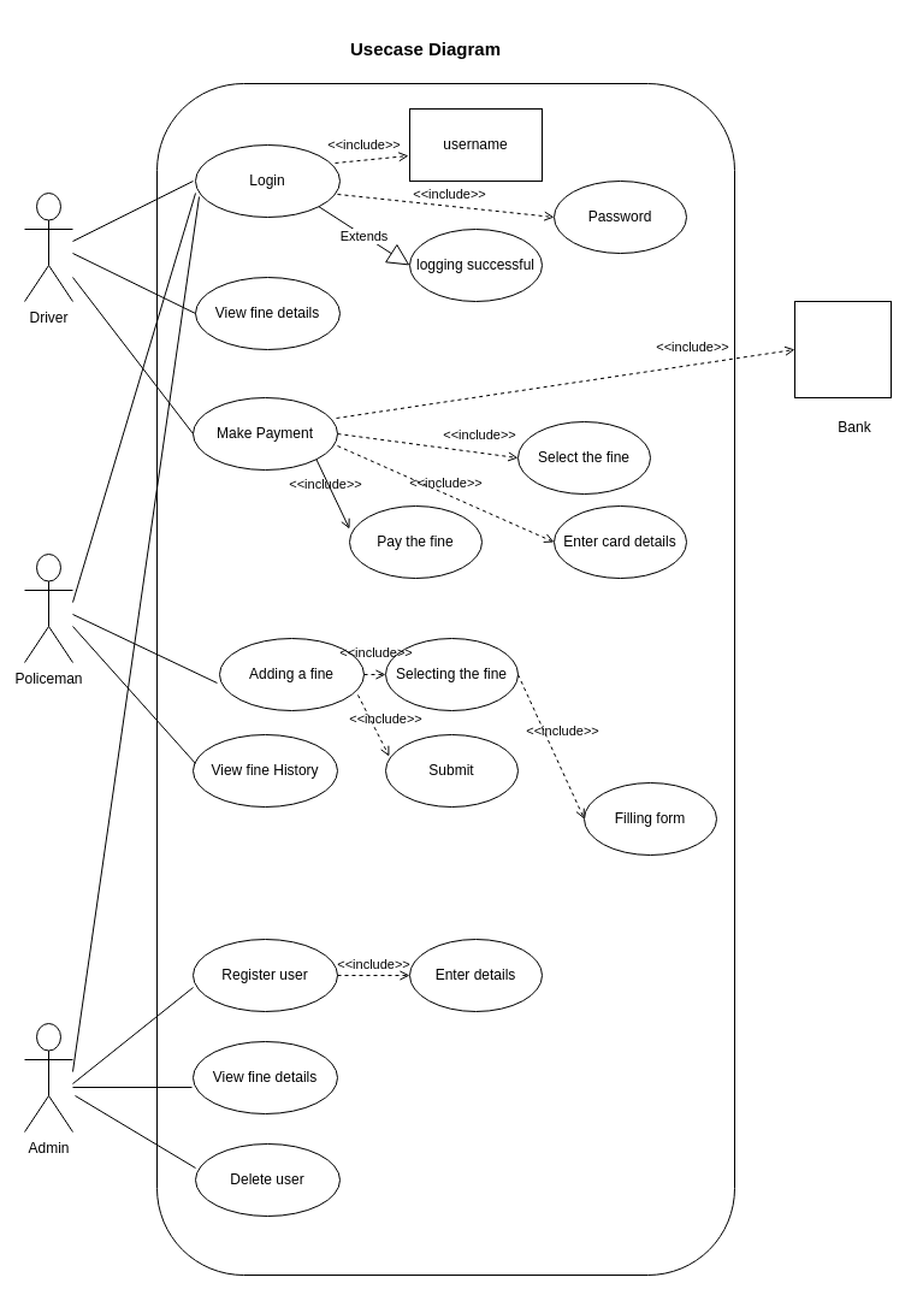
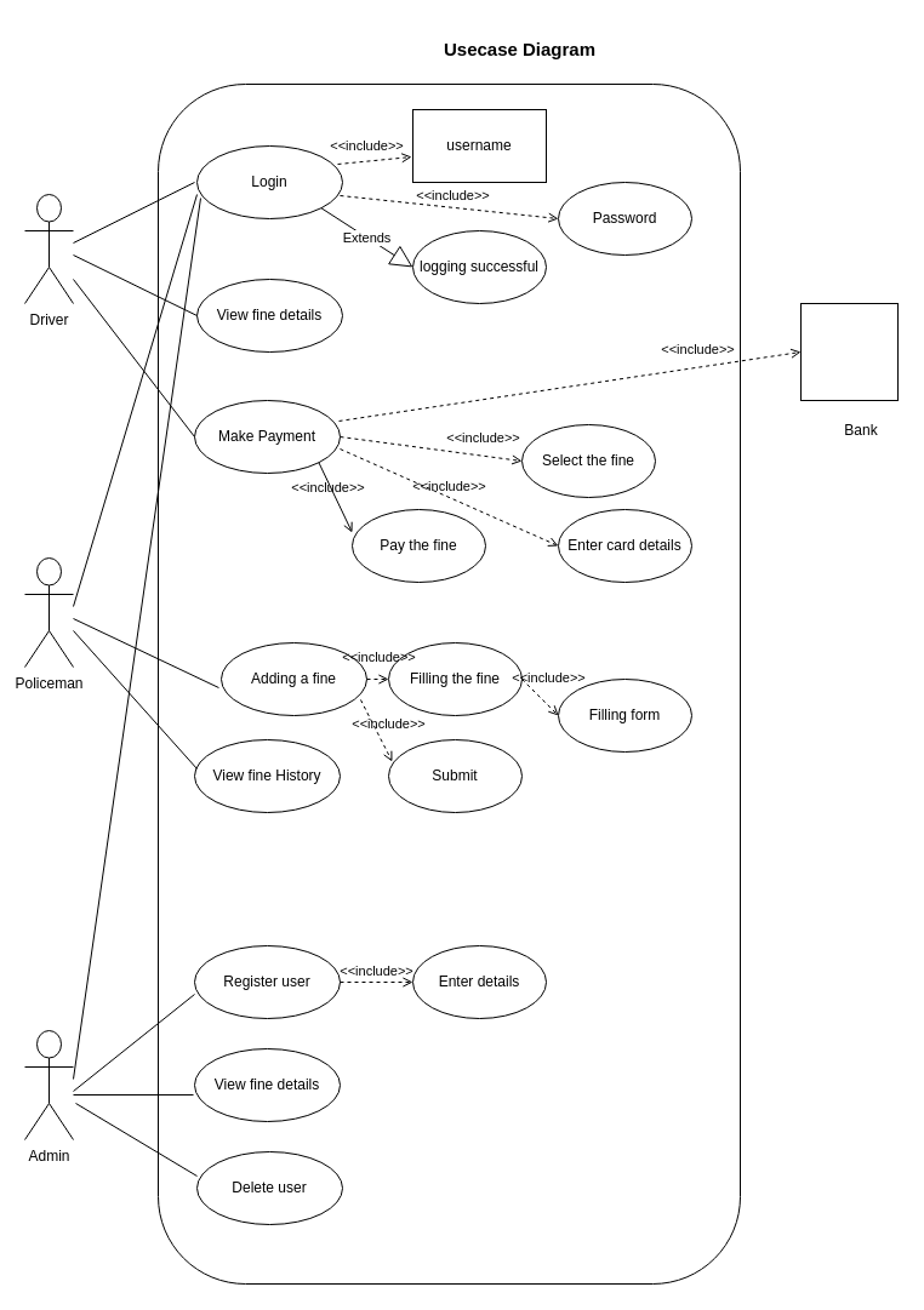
  <mxCell id="0" />
  <mxCell id="1" parent="0" />
  <mxCell id="2" value="" style="rounded=1;whiteSpace=wrap;html=1;flipV=1;flipH=1;" parent="1" vertex="1"><mxGeometry x="130" y="69" width="480" height="990" as="geometry" /></mxCell>
- <mxCell id="3" value="&lt;b&gt;&lt;font style=&quot;font-size: 15px&quot;&gt;Usecase Diagram&lt;/font&gt;&lt;/b&gt;" style="text;html=1;strokeColor=none;fillColor=none;align=center;verticalAlign=middle;whiteSpace=wrap;rounded=0;" parent="1" vertex="1"><mxGeometry x="282" y="20" width="143" height="40" as="geometry" /></mxCell>
+ <mxCell id="3" value="&lt;b&gt;&lt;font style=&quot;font-size: 15px&quot;&gt;Usecase Diagram&lt;/font&gt;&lt;/b&gt;" style="text;html=1;strokeColor=none;fillColor=none;align=center;verticalAlign=middle;whiteSpace=wrap;rounded=0;" parent="1" vertex="1"><mxGeometry x="357" y="20" width="143" height="40" as="geometry" /></mxCell>
  <mxCell id="4" value="Driver" style="shape=umlActor;verticalLabelPosition=bottom;labelBackgroundColor=#ffffff;verticalAlign=top;html=1;" parent="1" vertex="1"><mxGeometry x="20" y="160" width="40" height="90" as="geometry" /></mxCell>
  <mxCell id="5" value="Policeman" style="shape=umlActor;verticalLabelPosition=bottom;labelBackgroundColor=#ffffff;verticalAlign=top;html=1;" parent="1" vertex="1"><mxGeometry x="20" y="460" width="40" height="90" as="geometry" /></mxCell>
  <mxCell id="6" value="Admin" style="shape=umlActor;verticalLabelPosition=bottom;labelBackgroundColor=#ffffff;verticalAlign=top;html=1;" parent="1" vertex="1"><mxGeometry x="20" y="850" width="40" height="90" as="geometry" /></mxCell>
  <mxCell id="7" value="Login" style="ellipse;whiteSpace=wrap;html=1;" parent="1" vertex="1"><mxGeometry x="162" y="120" width="120" height="60" as="geometry" /></mxCell>
  <mxCell id="8" value="username" style="whiteSpace=wrap;html=1;rounded=0;" parent="1" vertex="1"><mxGeometry x="340" y="90" width="110" height="60" as="geometry" /></mxCell>
  <mxCell id="9" value="Password" style="ellipse;whiteSpace=wrap;html=1;" parent="1" vertex="1"><mxGeometry x="460" y="150" width="110" height="60" as="geometry" /></mxCell>
  <mxCell id="10" value="logging successful" style="ellipse;whiteSpace=wrap;html=1;" parent="1" vertex="1"><mxGeometry x="340" y="190" width="110" height="60" as="geometry" /></mxCell>
  <mxCell id="11" value="&amp;lt;&amp;lt;include&amp;gt;&amp;gt;" style="edgeStyle=none;html=1;endArrow=open;verticalAlign=bottom;dashed=1;labelBackgroundColor=none;entryX=-0.009;entryY=0.65;entryDx=0;entryDy=0;entryPerimeter=0;exitX=0.967;exitY=0.25;exitDx=0;exitDy=0;exitPerimeter=0;" parent="1" source="7" target="8" edge="1"><mxGeometry x="-0.228" y="4" width="160" relative="1" as="geometry"><mxPoint x="250" y="130" as="sourcePoint" /><mxPoint x="410" y="130" as="targetPoint" /><mxPoint as="offset" /></mxGeometry></mxCell>
  <mxCell id="12" value="&amp;lt;&amp;lt;include&amp;gt;&amp;gt;" style="edgeStyle=none;html=1;endArrow=open;verticalAlign=bottom;dashed=1;labelBackgroundColor=none;exitX=0.983;exitY=0.683;exitDx=0;exitDy=0;exitPerimeter=0;entryX=0;entryY=0.5;entryDx=0;entryDy=0;" parent="1" source="7" target="9" edge="1"><mxGeometry x="0.024" y="1" width="160" relative="1" as="geometry"><mxPoint x="280" y="170" as="sourcePoint" /><mxPoint x="438" y="180" as="targetPoint" /><mxPoint as="offset" /></mxGeometry></mxCell>
  <mxCell id="13" value="Extends" style="endArrow=block;endSize=16;endFill=0;html=1;entryX=0;entryY=0.5;entryDx=0;entryDy=0;exitX=1;exitY=1;exitDx=0;exitDy=0;" parent="1" source="7" target="10" edge="1"><mxGeometry width="160" relative="1" as="geometry"><mxPoint x="190" y="210" as="sourcePoint" /><mxPoint x="350" y="210" as="targetPoint" /></mxGeometry></mxCell>
  <mxCell id="14" value="" style="endArrow=none;html=1;" parent="1" edge="1"><mxGeometry width="50" height="50" relative="1" as="geometry"><mxPoint x="60" y="200" as="sourcePoint" /><mxPoint x="160" y="150" as="targetPoint" /></mxGeometry></mxCell>
  <mxCell id="15" value="View fine details" style="ellipse;whiteSpace=wrap;html=1;" parent="1" vertex="1"><mxGeometry x="162" y="230" width="120" height="60" as="geometry" /></mxCell>
  <mxCell id="16" value="Make Payment" style="ellipse;whiteSpace=wrap;html=1;" parent="1" vertex="1"><mxGeometry x="160" y="330" width="120" height="60" as="geometry" /></mxCell>
  <mxCell id="17" value="Select the fine" style="ellipse;whiteSpace=wrap;html=1;" parent="1" vertex="1"><mxGeometry x="430" y="350" width="110" height="60" as="geometry" /></mxCell>
  <mxCell id="18" value="Enter card details" style="ellipse;whiteSpace=wrap;html=1;" parent="1" vertex="1"><mxGeometry x="460" y="420" width="110" height="60" as="geometry" /></mxCell>
  <mxCell id="19" value="Pay the fine" style="ellipse;whiteSpace=wrap;html=1;" parent="1" vertex="1"><mxGeometry x="290" y="420" width="110" height="60" as="geometry" /></mxCell>
  <mxCell id="20" value="" style="endArrow=none;html=1;entryX=0;entryY=0.5;entryDx=0;entryDy=0;" parent="1" target="15" edge="1"><mxGeometry width="50" height="50" relative="1" as="geometry"><mxPoint x="60" y="210" as="sourcePoint" /><mxPoint x="170" y="240" as="targetPoint" /></mxGeometry></mxCell>
  <mxCell id="21" value="" style="endArrow=none;html=1;entryX=0;entryY=0.5;entryDx=0;entryDy=0;" parent="1" target="16" edge="1"><mxGeometry width="50" height="50" relative="1" as="geometry"><mxPoint x="60" y="230" as="sourcePoint" /><mxPoint x="240" y="310" as="targetPoint" /></mxGeometry></mxCell>
  <mxCell id="22" value="&amp;lt;&amp;lt;include&amp;gt;&amp;gt;" style="edgeStyle=none;html=1;endArrow=open;verticalAlign=bottom;dashed=1;labelBackgroundColor=none;entryX=0;entryY=0.5;entryDx=0;entryDy=0;exitX=1;exitY=0.5;exitDx=0;exitDy=0;" parent="1" source="16" target="17" edge="1"><mxGeometry x="0.56" y="6" width="160" relative="1" as="geometry"><mxPoint x="377.03" y="313" as="sourcePoint" /><mxPoint x="440" y="307" as="targetPoint" /><mxPoint as="offset" /></mxGeometry></mxCell>
  <mxCell id="23" value="&amp;lt;&amp;lt;include&amp;gt;&amp;gt;" style="edgeStyle=none;html=1;endArrow=open;verticalAlign=bottom;dashed=1;labelBackgroundColor=none;entryX=0;entryY=0.5;entryDx=0;entryDy=0;exitX=1;exitY=0.667;exitDx=0;exitDy=0;exitPerimeter=0;" parent="1" source="16" target="18" edge="1"><mxGeometry width="160" relative="1" as="geometry"><mxPoint x="370" y="320" as="sourcePoint" /><mxPoint x="460" y="320" as="targetPoint" /><mxPoint as="offset" /></mxGeometry></mxCell>
  <mxCell id="24" value="&amp;lt;&amp;lt;include&amp;gt;&amp;gt;" style="edgeStyle=none;html=1;endArrow=open;verticalAlign=bottom;dashed=0;labelBackgroundColor=none;entryX=0;entryY=0.317;entryDx=0;entryDy=0;exitX=1;exitY=1;exitDx=0;exitDy=0;entryPerimeter=0;" parent="1" source="16" target="19" edge="1"><mxGeometry x="-0.07" y="-6" width="160" relative="1" as="geometry"><mxPoint x="380" y="330" as="sourcePoint" /><mxPoint x="460" y="390" as="targetPoint" /><mxPoint as="offset" /></mxGeometry></mxCell>
  <mxCell id="25" value="Adding a fine" style="ellipse;whiteSpace=wrap;html=1;" parent="1" vertex="1"><mxGeometry x="182" y="530" width="120" height="60" as="geometry" /></mxCell>
- <mxCell id="26" value="Selecting the fine" style="ellipse;whiteSpace=wrap;html=1;" parent="1" vertex="1"><mxGeometry x="320" y="530" width="110" height="60" as="geometry" /></mxCell>
- <mxCell id="27" value="Filling form" style="ellipse;whiteSpace=wrap;html=1;" parent="1" vertex="1"><mxGeometry x="485" y="650" width="110" height="60" as="geometry" /></mxCell>
+ <mxCell id="26" value="Filling the fine" style="ellipse;whiteSpace=wrap;html=1;" parent="1" vertex="1"><mxGeometry x="320" y="530" width="110" height="60" as="geometry" /></mxCell>
+ <mxCell id="27" value="Filling form" style="ellipse;whiteSpace=wrap;html=1;" parent="1" vertex="1"><mxGeometry x="460" y="560" width="110" height="60" as="geometry" /></mxCell>
  <mxCell id="28" value="Submit" style="ellipse;whiteSpace=wrap;html=1;" parent="1" vertex="1"><mxGeometry x="320" y="610" width="110" height="60" as="geometry" /></mxCell>
  <mxCell id="29" value="&amp;lt;&amp;lt;include&amp;gt;&amp;gt;" style="edgeStyle=none;html=1;endArrow=open;verticalAlign=bottom;dashed=1;labelBackgroundColor=none;entryX=0;entryY=0.5;entryDx=0;entryDy=0;exitX=1;exitY=0.5;exitDx=0;exitDy=0;" parent="1" source="25" target="26" edge="1"><mxGeometry x="0.1" y="9" width="160" relative="1" as="geometry"><mxPoint x="262.426" y="407.193" as="sourcePoint" /><mxPoint x="480" y="465" as="targetPoint" /><mxPoint as="offset" /></mxGeometry></mxCell>
  <mxCell id="30" value="&amp;lt;&amp;lt;include&amp;gt;&amp;gt;" style="edgeStyle=none;html=1;endArrow=open;verticalAlign=bottom;dashed=1;labelBackgroundColor=none;entryX=0;entryY=0.5;entryDx=0;entryDy=0;exitX=1;exitY=0.5;exitDx=0;exitDy=0;" parent="1" source="26" target="27" edge="1"><mxGeometry y="10" width="160" relative="1" as="geometry"><mxPoint x="450" y="470" as="sourcePoint" /><mxPoint x="480" y="480" as="targetPoint" /><mxPoint as="offset" /></mxGeometry></mxCell>
  <mxCell id="31" value="&amp;lt;&amp;lt;include&amp;gt;&amp;gt;" style="edgeStyle=none;html=1;endArrow=open;verticalAlign=bottom;dashed=1;labelBackgroundColor=none;exitX=0.958;exitY=0.783;exitDx=0;exitDy=0;exitPerimeter=0;entryX=0.027;entryY=0.3;entryDx=0;entryDy=0;entryPerimeter=0;" parent="1" source="25" target="28" edge="1"><mxGeometry x="0.241" y="7" width="160" relative="1" as="geometry"><mxPoint x="270" y="460" as="sourcePoint" /><mxPoint x="340" y="510" as="targetPoint" /><mxPoint as="offset" /></mxGeometry></mxCell>
  <mxCell id="32" value="View fine History" style="ellipse;whiteSpace=wrap;html=1;" parent="1" vertex="1"><mxGeometry x="160" y="610" width="120" height="60" as="geometry" /></mxCell>
  <mxCell id="33" value="" style="endArrow=none;html=1;entryX=-0.017;entryY=0.617;entryDx=0;entryDy=0;entryPerimeter=0;" parent="1" target="25" edge="1"><mxGeometry width="50" height="50" relative="1" as="geometry"><mxPoint x="60" y="510" as="sourcePoint" /><mxPoint x="160" y="490" as="targetPoint" /></mxGeometry></mxCell>
  <mxCell id="34" value="" style="endArrow=none;html=1;entryX=0.017;entryY=0.4;entryDx=0;entryDy=0;entryPerimeter=0;" parent="1" target="32" edge="1"><mxGeometry width="50" height="50" relative="1" as="geometry"><mxPoint x="60" y="520" as="sourcePoint" /><mxPoint x="160" y="570" as="targetPoint" /></mxGeometry></mxCell>
  <mxCell id="35" value="" style="endArrow=none;html=1;" parent="1" edge="1"><mxGeometry width="50" height="50" relative="1" as="geometry"><mxPoint x="60" y="500" as="sourcePoint" /><mxPoint x="162" y="160" as="targetPoint" /></mxGeometry></mxCell>
  <mxCell id="36" value="Delete user" style="ellipse;whiteSpace=wrap;html=1;" parent="1" vertex="1"><mxGeometry x="162" y="950" width="120" height="60" as="geometry" /></mxCell>
  <mxCell id="37" value="View fine details" style="ellipse;whiteSpace=wrap;html=1;" parent="1" vertex="1"><mxGeometry x="160" y="865" width="120" height="60" as="geometry" /></mxCell>
  <mxCell id="38" value="Register user" style="ellipse;whiteSpace=wrap;html=1;" parent="1" vertex="1"><mxGeometry x="160" y="780" width="120" height="60" as="geometry" /></mxCell>
  <mxCell id="39" value="Enter details" style="ellipse;whiteSpace=wrap;html=1;" parent="1" vertex="1"><mxGeometry x="340" y="780" width="110" height="60" as="geometry" /></mxCell>
  <mxCell id="40" value="&amp;lt;&amp;lt;include&amp;gt;&amp;gt;" style="edgeStyle=none;html=1;endArrow=open;verticalAlign=bottom;dashed=1;labelBackgroundColor=none;exitX=1;exitY=0.5;exitDx=0;exitDy=0;entryX=0;entryY=0.5;entryDx=0;entryDy=0;" parent="1" source="38" target="39" edge="1"><mxGeometry width="160" relative="1" as="geometry"><mxPoint x="280" y="794.49" as="sourcePoint" /><mxPoint x="348.01" y="825.51" as="targetPoint" /><mxPoint as="offset" /></mxGeometry></mxCell>
  <mxCell id="41" value="" style="endArrow=none;html=1;entryX=0;entryY=0.667;entryDx=0;entryDy=0;entryPerimeter=0;" parent="1" target="38" edge="1"><mxGeometry width="50" height="50" relative="1" as="geometry"><mxPoint x="60" y="900" as="sourcePoint" /><mxPoint x="150" y="840" as="targetPoint" /></mxGeometry></mxCell>
  <mxCell id="42" value="" style="endArrow=none;html=1;entryX=-0.008;entryY=0.633;entryDx=0;entryDy=0;entryPerimeter=0;" parent="1" target="37" edge="1"><mxGeometry width="50" height="50" relative="1" as="geometry"><mxPoint x="60" y="903" as="sourcePoint" /><mxPoint x="170" y="830.02" as="targetPoint" /></mxGeometry></mxCell>
  <mxCell id="43" value="" style="endArrow=none;html=1;" parent="1" edge="1"><mxGeometry width="50" height="50" relative="1" as="geometry"><mxPoint x="62" y="910" as="sourcePoint" /><mxPoint x="162" y="970" as="targetPoint" /></mxGeometry></mxCell>
  <mxCell id="44" value="" style="endArrow=none;html=1;entryX=0.025;entryY=0.717;entryDx=0;entryDy=0;entryPerimeter=0;" parent="1" target="7" edge="1"><mxGeometry width="50" height="50" relative="1" as="geometry"><mxPoint x="60" y="890" as="sourcePoint" /><mxPoint x="160" y="170" as="targetPoint" /></mxGeometry></mxCell>
  <mxCell id="45" value="" style="whiteSpace=wrap;html=1;aspect=fixed;" parent="1" vertex="1"><mxGeometry x="660" y="250" width="80" height="80" as="geometry" /></mxCell>
  <mxCell id="46" value="Bank" style="text;html=1;strokeColor=none;fillColor=none;align=center;verticalAlign=middle;whiteSpace=wrap;rounded=0;" parent="1" vertex="1"><mxGeometry x="690" y="345" width="40" height="20" as="geometry" /></mxCell>
  <mxCell id="47" value="&amp;lt;&amp;lt;include&amp;gt;&amp;gt;" style="edgeStyle=none;html=1;endArrow=open;verticalAlign=bottom;dashed=1;labelBackgroundColor=none;exitX=0.992;exitY=0.283;exitDx=0;exitDy=0;exitPerimeter=0;entryX=0;entryY=0.5;entryDx=0;entryDy=0;" parent="1" source="16" target="45" edge="1"><mxGeometry x="0.56" y="6" width="160" relative="1" as="geometry"><mxPoint x="290" y="370" as="sourcePoint" /><mxPoint x="650" y="290" as="targetPoint" /><mxPoint as="offset" /></mxGeometry></mxCell>
